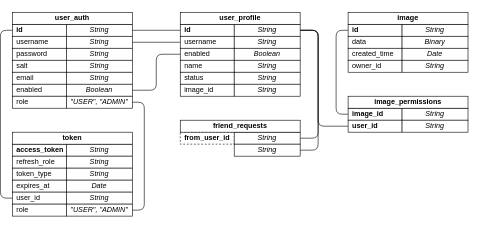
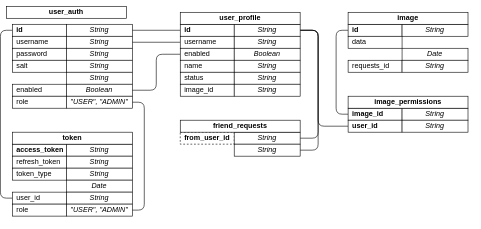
  <mxCell id="0" />
  <mxCell id="1" parent="0" />
  <mxCell id="2" style="edgeStyle=orthogonalEdgeStyle;rounded=1;orthogonalLoop=1;jettySize=auto;html=1;exitX=0;exitY=0.5;exitDx=0;exitDy=0;entryX=0;entryY=0.5;entryDx=0;entryDy=0;endArrow=none;endFill=0;" edge="1" parent="1" source="3" target="65"><mxGeometry relative="1" as="geometry" /></mxCell>
  <mxCell id="3" value="&lt;b&gt;id&lt;/b&gt;" style="rounded=0;whiteSpace=wrap;html=1;align=left;spacingLeft=5;" parent="1" vertex="1"><mxGeometry x="20" y="40" width="90" height="20" as="geometry" /></mxCell>
  <mxCell id="4" style="edgeStyle=orthogonalEdgeStyle;rounded=1;orthogonalLoop=1;jettySize=auto;html=1;exitX=1;exitY=0.5;exitDx=0;exitDy=0;entryX=0;entryY=0.5;entryDx=0;entryDy=0;endArrow=none;endFill=0;" edge="1" parent="1" source="5" target="21"><mxGeometry relative="1" as="geometry" /></mxCell>
  <mxCell id="5" value="String" style="rounded=0;whiteSpace=wrap;html=1;spacingLeft=0;fontStyle=2" vertex="1" parent="1"><mxGeometry x="110" y="40" width="110" height="20" as="geometry" /></mxCell>
  <mxCell id="6" value="username" style="rounded=0;whiteSpace=wrap;html=1;align=left;spacingLeft=5;" vertex="1" parent="1"><mxGeometry x="20" y="60" width="90" height="20" as="geometry" /></mxCell>
  <mxCell id="7" style="edgeStyle=orthogonalEdgeStyle;rounded=1;orthogonalLoop=1;jettySize=auto;html=1;exitX=1;exitY=0.5;exitDx=0;exitDy=0;entryX=0;entryY=0.5;entryDx=0;entryDy=0;endArrow=none;endFill=0;" edge="1" parent="1" source="8" target="26"><mxGeometry relative="1" as="geometry" /></mxCell>
  <mxCell id="8" value="String" style="rounded=0;whiteSpace=wrap;html=1;spacingLeft=0;fontStyle=2" vertex="1" parent="1"><mxGeometry x="110" y="60" width="110" height="20" as="geometry" /></mxCell>
  <mxCell id="9" value="password" style="rounded=0;whiteSpace=wrap;html=1;align=left;spacingLeft=5;" vertex="1" parent="1"><mxGeometry x="20" y="80" width="90" height="20" as="geometry" /></mxCell>
  <mxCell id="10" value="String" style="rounded=0;whiteSpace=wrap;html=1;spacingLeft=0;fontStyle=2" vertex="1" parent="1"><mxGeometry x="110" y="80" width="110" height="20" as="geometry" /></mxCell>
  <mxCell id="11" value="salt" style="rounded=0;whiteSpace=wrap;html=1;align=left;spacingLeft=5;" vertex="1" parent="1"><mxGeometry x="20" y="100" width="90" height="20" as="geometry" /></mxCell>
  <mxCell id="12" value="String" style="rounded=0;whiteSpace=wrap;html=1;spacingLeft=0;fontStyle=2" vertex="1" parent="1"><mxGeometry x="110" y="100" width="110" height="20" as="geometry" /></mxCell>
- <mxCell id="13" value="email" style="rounded=0;whiteSpace=wrap;html=1;align=left;spacingLeft=5;" vertex="1" parent="1"><mxGeometry x="20" y="120" width="90" height="20" as="geometry" /></mxCell>
  <mxCell id="14" value="String" style="rounded=0;whiteSpace=wrap;html=1;spacingLeft=0;fontStyle=2" vertex="1" parent="1"><mxGeometry x="110" y="120" width="110" height="20" as="geometry" /></mxCell>
  <mxCell id="15" value="enabled" style="rounded=0;whiteSpace=wrap;html=1;align=left;spacingLeft=5;" vertex="1" parent="1"><mxGeometry x="20" y="140" width="90" height="20" as="geometry" /></mxCell>
  <mxCell id="16" style="edgeStyle=orthogonalEdgeStyle;rounded=1;orthogonalLoop=1;jettySize=auto;html=1;exitX=1;exitY=0.5;exitDx=0;exitDy=0;entryX=0;entryY=0.5;entryDx=0;entryDy=0;endArrow=none;endFill=0;" edge="1" parent="1" source="17" target="28"><mxGeometry relative="1" as="geometry" /></mxCell>
  <mxCell id="17" value="Boolean" style="rounded=0;whiteSpace=wrap;html=1;spacingLeft=0;fontStyle=2" vertex="1" parent="1"><mxGeometry x="110" y="140" width="110" height="20" as="geometry" /></mxCell>
  <mxCell id="18" value="role" style="rounded=0;whiteSpace=wrap;html=1;align=left;spacingLeft=5;" vertex="1" parent="1"><mxGeometry x="20" y="160" width="90" height="20" as="geometry" /></mxCell>
  <mxCell id="19" style="edgeStyle=orthogonalEdgeStyle;rounded=1;orthogonalLoop=1;jettySize=auto;html=1;exitX=1;exitY=0.5;exitDx=0;exitDy=0;entryX=1;entryY=0.5;entryDx=0;entryDy=0;endArrow=none;endFill=0;" edge="1" parent="1" source="20" target="68"><mxGeometry relative="1" as="geometry"><Array as="points"><mxPoint x="240" y="170" /><mxPoint x="240" y="350" /></Array></mxGeometry></mxCell>
  <mxCell id="20" value="&quot;USER&quot;, &quot;ADMIN&quot;" style="rounded=0;whiteSpace=wrap;html=1;spacingLeft=0;fontStyle=2" vertex="1" parent="1"><mxGeometry x="110" y="160" width="110" height="20" as="geometry" /></mxCell>
  <mxCell id="21" value="&lt;b&gt;id&lt;/b&gt;" style="rounded=0;whiteSpace=wrap;html=1;align=left;spacingLeft=5;" vertex="1" parent="1"><mxGeometry x="300" y="40" width="90" height="20" as="geometry" /></mxCell>
  <mxCell id="22" style="edgeStyle=orthogonalEdgeStyle;rounded=1;orthogonalLoop=1;jettySize=auto;html=1;exitX=1;exitY=0.5;exitDx=0;exitDy=0;entryX=0;entryY=0.5;entryDx=0;entryDy=0;endArrow=none;endFill=0;" edge="1" parent="1" source="25" target="55"><mxGeometry relative="1" as="geometry"><Array as="points"><mxPoint x="530" y="50" /><mxPoint x="530" y="210" /></Array></mxGeometry></mxCell>
  <mxCell id="23" style="edgeStyle=orthogonalEdgeStyle;rounded=1;orthogonalLoop=1;jettySize=auto;html=1;exitX=1;exitY=0.5;exitDx=0;exitDy=0;entryX=1;entryY=0.5;entryDx=0;entryDy=0;endArrow=none;endFill=0;" edge="1" parent="1" source="25" target="39"><mxGeometry relative="1" as="geometry"><Array as="points"><mxPoint x="530" y="50" /><mxPoint x="530" y="230" /></Array></mxGeometry></mxCell>
  <mxCell id="24" style="edgeStyle=orthogonalEdgeStyle;rounded=1;orthogonalLoop=1;jettySize=auto;html=1;exitX=1;exitY=0.5;exitDx=0;exitDy=0;entryX=1;entryY=0.5;entryDx=0;entryDy=0;endArrow=none;endFill=0;" edge="1" parent="1" source="25" target="41"><mxGeometry relative="1" as="geometry"><Array as="points"><mxPoint x="530" y="50" /><mxPoint x="530" y="250" /></Array></mxGeometry></mxCell>
  <mxCell id="25" value="String" style="rounded=0;whiteSpace=wrap;html=1;spacingLeft=0;fontStyle=2" vertex="1" parent="1"><mxGeometry x="390" y="40" width="110" height="20" as="geometry" /></mxCell>
  <mxCell id="26" value="username" style="rounded=0;whiteSpace=wrap;html=1;align=left;spacingLeft=5;" vertex="1" parent="1"><mxGeometry x="300" y="60" width="90" height="20" as="geometry" /></mxCell>
  <mxCell id="27" value="String" style="rounded=0;whiteSpace=wrap;html=1;spacingLeft=0;fontStyle=2" vertex="1" parent="1"><mxGeometry x="390" y="60" width="110" height="20" as="geometry" /></mxCell>
  <mxCell id="28" value="enabled&lt;span style=&quot;white-space: pre;&quot;&gt;&#09;&lt;/span&gt;&lt;span style=&quot;white-space: pre;&quot;&gt;&#09;&lt;/span&gt;" style="rounded=0;whiteSpace=wrap;html=1;align=left;spacingLeft=5;" vertex="1" parent="1"><mxGeometry x="300" y="80" width="90" height="20" as="geometry" /></mxCell>
  <mxCell id="29" value="Boolean" style="rounded=0;whiteSpace=wrap;html=1;spacingLeft=0;fontStyle=2" vertex="1" parent="1"><mxGeometry x="390" y="80" width="110" height="20" as="geometry" /></mxCell>
  <mxCell id="30" value="name" style="rounded=0;whiteSpace=wrap;html=1;align=left;spacingLeft=5;" vertex="1" parent="1"><mxGeometry x="300" y="100" width="90" height="20" as="geometry" /></mxCell>
  <mxCell id="31" value="String" style="rounded=0;whiteSpace=wrap;html=1;spacingLeft=0;fontStyle=2" vertex="1" parent="1"><mxGeometry x="390" y="100" width="110" height="20" as="geometry" /></mxCell>
  <mxCell id="32" value="status" style="rounded=0;whiteSpace=wrap;html=1;align=left;spacingLeft=5;" vertex="1" parent="1"><mxGeometry x="300" y="120" width="90" height="20" as="geometry" /></mxCell>
  <mxCell id="33" value="String" style="rounded=0;whiteSpace=wrap;html=1;spacingLeft=0;fontStyle=2" vertex="1" parent="1"><mxGeometry x="390" y="120" width="110" height="20" as="geometry" /></mxCell>
  <mxCell id="34" value="image_id" style="rounded=0;whiteSpace=wrap;html=1;align=left;spacingLeft=5;" vertex="1" parent="1"><mxGeometry x="300" y="140" width="90" height="20" as="geometry" /></mxCell>
  <mxCell id="35" value="String" style="rounded=0;whiteSpace=wrap;html=1;spacingLeft=0;fontStyle=2" vertex="1" parent="1"><mxGeometry x="390" y="140" width="110" height="20" as="geometry" /></mxCell>
- <mxCell id="36" value="user_auth" style="rounded=0;whiteSpace=wrap;html=1;fontStyle=1" vertex="1" parent="1"><mxGeometry x="20" y="20" width="200" height="20" as="geometry" /></mxCell>
+ <mxCell id="36" value="user_auth" style="rounded=0;whiteSpace=wrap;html=1;fontStyle=1" vertex="1" parent="1"><mxGeometry x="10" y="10" width="200" height="20" as="geometry" /></mxCell>
  <mxCell id="37" value="user_profile" style="rounded=0;whiteSpace=wrap;html=1;fontStyle=1" vertex="1" parent="1"><mxGeometry x="300" y="20" width="200" height="20" as="geometry" /></mxCell>
  <mxCell id="38" value="&lt;b&gt;from_user_id&lt;/b&gt;" style="rounded=0;whiteSpace=wrap;html=1;align=left;spacingLeft=5;dashed=1;" vertex="1" parent="1"><mxGeometry x="300" y="220" width="90" height="20" as="geometry" /></mxCell>
  <mxCell id="39" value="String" style="rounded=0;whiteSpace=wrap;html=1;spacingLeft=0;fontStyle=2" vertex="1" parent="1"><mxGeometry x="390" y="220" width="110" height="20" as="geometry" /></mxCell>
  <mxCell id="40" value="friend_requests" style="rounded=0;whiteSpace=wrap;html=1;fontStyle=1" vertex="1" parent="1"><mxGeometry x="300" y="200" width="200" height="20" as="geometry" /></mxCell>
  <mxCell id="41" value="String" style="rounded=0;whiteSpace=wrap;html=1;spacingLeft=0;fontStyle=2" vertex="1" parent="1"><mxGeometry x="390" y="240" width="110" height="20" as="geometry" /></mxCell>
  <mxCell id="42" style="edgeStyle=orthogonalEdgeStyle;rounded=1;orthogonalLoop=1;jettySize=auto;html=1;exitX=0;exitY=0.5;exitDx=0;exitDy=0;entryX=0;entryY=0.5;entryDx=0;entryDy=0;endArrow=none;endFill=0;" edge="1" parent="1" source="43" target="52"><mxGeometry relative="1" as="geometry"><Array as="points"><mxPoint x="560" y="50" /><mxPoint x="560" y="190" /></Array></mxGeometry></mxCell>
  <mxCell id="43" value="&lt;b&gt;id&lt;/b&gt;" style="rounded=0;whiteSpace=wrap;html=1;align=left;spacingLeft=5;" vertex="1" parent="1"><mxGeometry x="580" y="40" width="90" height="20" as="geometry" /></mxCell>
  <mxCell id="44" value="String" style="rounded=0;whiteSpace=wrap;html=1;spacingLeft=0;fontStyle=2" vertex="1" parent="1"><mxGeometry x="670" y="40" width="110" height="20" as="geometry" /></mxCell>
  <mxCell id="45" value="data" style="rounded=0;whiteSpace=wrap;html=1;align=left;spacingLeft=5;" vertex="1" parent="1"><mxGeometry x="580" y="60" width="90" height="20" as="geometry" /></mxCell>
- <mxCell id="46" value="Binary" style="rounded=0;whiteSpace=wrap;html=1;spacingLeft=0;fontStyle=2" vertex="1" parent="1"><mxGeometry x="670" y="60" width="110" height="20" as="geometry" /></mxCell>
- <mxCell id="47" value="created_time" style="rounded=0;whiteSpace=wrap;html=1;align=left;spacingLeft=5;" vertex="1" parent="1"><mxGeometry x="580" y="80" width="90" height="20" as="geometry" /></mxCell>
  <mxCell id="48" value="Date" style="rounded=0;whiteSpace=wrap;html=1;spacingLeft=0;fontStyle=2" vertex="1" parent="1"><mxGeometry x="670" y="80" width="110" height="20" as="geometry" /></mxCell>
- <mxCell id="49" value="owner_id" style="rounded=0;whiteSpace=wrap;html=1;align=left;spacingLeft=5;" vertex="1" parent="1"><mxGeometry x="580" y="100" width="90" height="20" as="geometry" /></mxCell>
+ <mxCell id="49" value="requests_id" style="rounded=0;whiteSpace=wrap;html=1;align=left;spacingLeft=5;" vertex="1" parent="1"><mxGeometry x="580" y="100" width="90" height="20" as="geometry" /></mxCell>
  <mxCell id="50" value="String" style="rounded=0;whiteSpace=wrap;html=1;spacingLeft=0;fontStyle=2" vertex="1" parent="1"><mxGeometry x="670" y="100" width="110" height="20" as="geometry" /></mxCell>
  <mxCell id="51" value="image" style="rounded=0;whiteSpace=wrap;html=1;fontStyle=1" vertex="1" parent="1"><mxGeometry x="580" y="20" width="200" height="20" as="geometry" /></mxCell>
  <mxCell id="52" value="&lt;b&gt;image_id&lt;/b&gt;" style="rounded=0;whiteSpace=wrap;html=1;align=left;spacingLeft=5;" vertex="1" parent="1"><mxGeometry x="580" y="180" width="90" height="20" as="geometry" /></mxCell>
  <mxCell id="53" value="String" style="rounded=0;whiteSpace=wrap;html=1;spacingLeft=0;fontStyle=2" vertex="1" parent="1"><mxGeometry x="670" y="180" width="110" height="20" as="geometry" /></mxCell>
  <mxCell id="54" value="image_permissions" style="rounded=0;whiteSpace=wrap;html=1;fontStyle=1" vertex="1" parent="1"><mxGeometry x="580" y="160" width="200" height="20" as="geometry" /></mxCell>
  <mxCell id="55" value="&lt;b&gt;user_id&lt;/b&gt;" style="rounded=0;whiteSpace=wrap;html=1;align=left;spacingLeft=5;" vertex="1" parent="1"><mxGeometry x="580" y="200" width="90" height="20" as="geometry" /></mxCell>
  <mxCell id="56" value="String" style="rounded=0;whiteSpace=wrap;html=1;spacingLeft=0;fontStyle=2" vertex="1" parent="1"><mxGeometry x="670" y="200" width="110" height="20" as="geometry" /></mxCell>
  <mxCell id="57" value="&lt;b&gt;access_token&lt;/b&gt;" style="rounded=0;whiteSpace=wrap;html=1;align=left;spacingLeft=5;" vertex="1" parent="1"><mxGeometry x="20" y="240" width="90" height="20" as="geometry" /></mxCell>
  <mxCell id="58" value="String" style="rounded=0;whiteSpace=wrap;html=1;spacingLeft=0;fontStyle=2" vertex="1" parent="1"><mxGeometry x="110" y="240" width="110" height="20" as="geometry" /></mxCell>
- <mxCell id="59" value="refresh_role" style="rounded=0;whiteSpace=wrap;html=1;align=left;spacingLeft=5;" vertex="1" parent="1"><mxGeometry x="20" y="260" width="90" height="20" as="geometry" /></mxCell>
+ <mxCell id="59" value="refresh_token" style="rounded=0;whiteSpace=wrap;html=1;align=left;spacingLeft=5;" vertex="1" parent="1"><mxGeometry x="20" y="260" width="90" height="20" as="geometry" /></mxCell>
  <mxCell id="60" value="String" style="rounded=0;whiteSpace=wrap;html=1;spacingLeft=0;fontStyle=2" vertex="1" parent="1"><mxGeometry x="110" y="260" width="110" height="20" as="geometry" /></mxCell>
  <mxCell id="61" value="token_type" style="rounded=0;whiteSpace=wrap;html=1;align=left;spacingLeft=5;" vertex="1" parent="1"><mxGeometry x="20" y="280" width="90" height="20" as="geometry" /></mxCell>
  <mxCell id="62" value="String" style="rounded=0;whiteSpace=wrap;html=1;spacingLeft=0;fontStyle=2" vertex="1" parent="1"><mxGeometry x="110" y="280" width="110" height="20" as="geometry" /></mxCell>
- <mxCell id="63" value="expires_at" style="rounded=0;whiteSpace=wrap;html=1;align=left;spacingLeft=5;" vertex="1" parent="1"><mxGeometry x="20" y="300" width="90" height="20" as="geometry" /></mxCell>
  <mxCell id="64" value="Date" style="rounded=0;whiteSpace=wrap;html=1;spacingLeft=0;fontStyle=2" vertex="1" parent="1"><mxGeometry x="110" y="300" width="110" height="20" as="geometry" /></mxCell>
  <mxCell id="65" value="user_id" style="rounded=0;whiteSpace=wrap;html=1;align=left;spacingLeft=5;" vertex="1" parent="1"><mxGeometry x="20" y="320" width="90" height="20" as="geometry" /></mxCell>
  <mxCell id="66" value="String" style="rounded=0;whiteSpace=wrap;html=1;spacingLeft=0;fontStyle=2" vertex="1" parent="1"><mxGeometry x="110" y="320" width="110" height="20" as="geometry" /></mxCell>
  <mxCell id="67" value="role" style="rounded=0;whiteSpace=wrap;html=1;align=left;spacingLeft=5;" vertex="1" parent="1"><mxGeometry x="20" y="340" width="90" height="20" as="geometry" /></mxCell>
  <mxCell id="68" value="&quot;USER&quot;, &quot;ADMIN&quot;" style="rounded=0;whiteSpace=wrap;html=1;spacingLeft=0;fontStyle=2" vertex="1" parent="1"><mxGeometry x="110" y="340" width="110" height="20" as="geometry" /></mxCell>
  <mxCell id="69" value="token" style="rounded=0;whiteSpace=wrap;html=1;fontStyle=1" vertex="1" parent="1"><mxGeometry x="20" y="220" width="200" height="20" as="geometry" /></mxCell>
